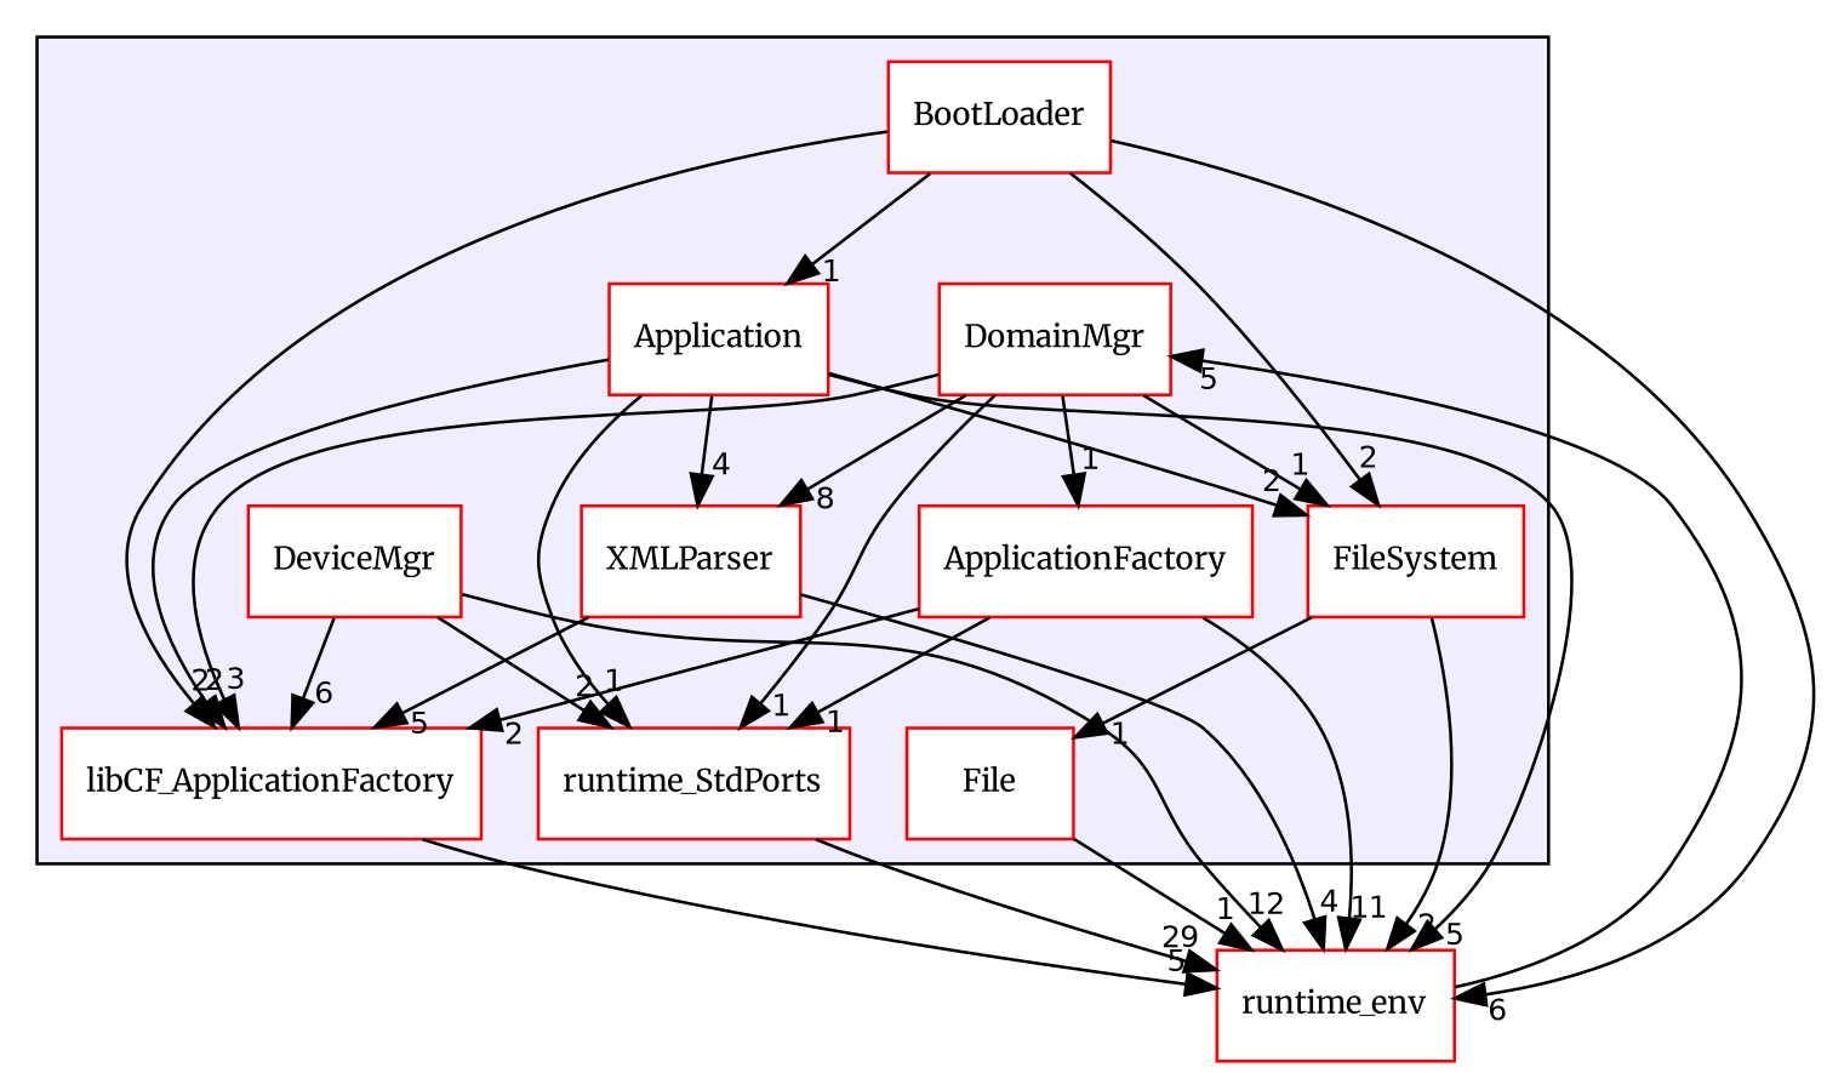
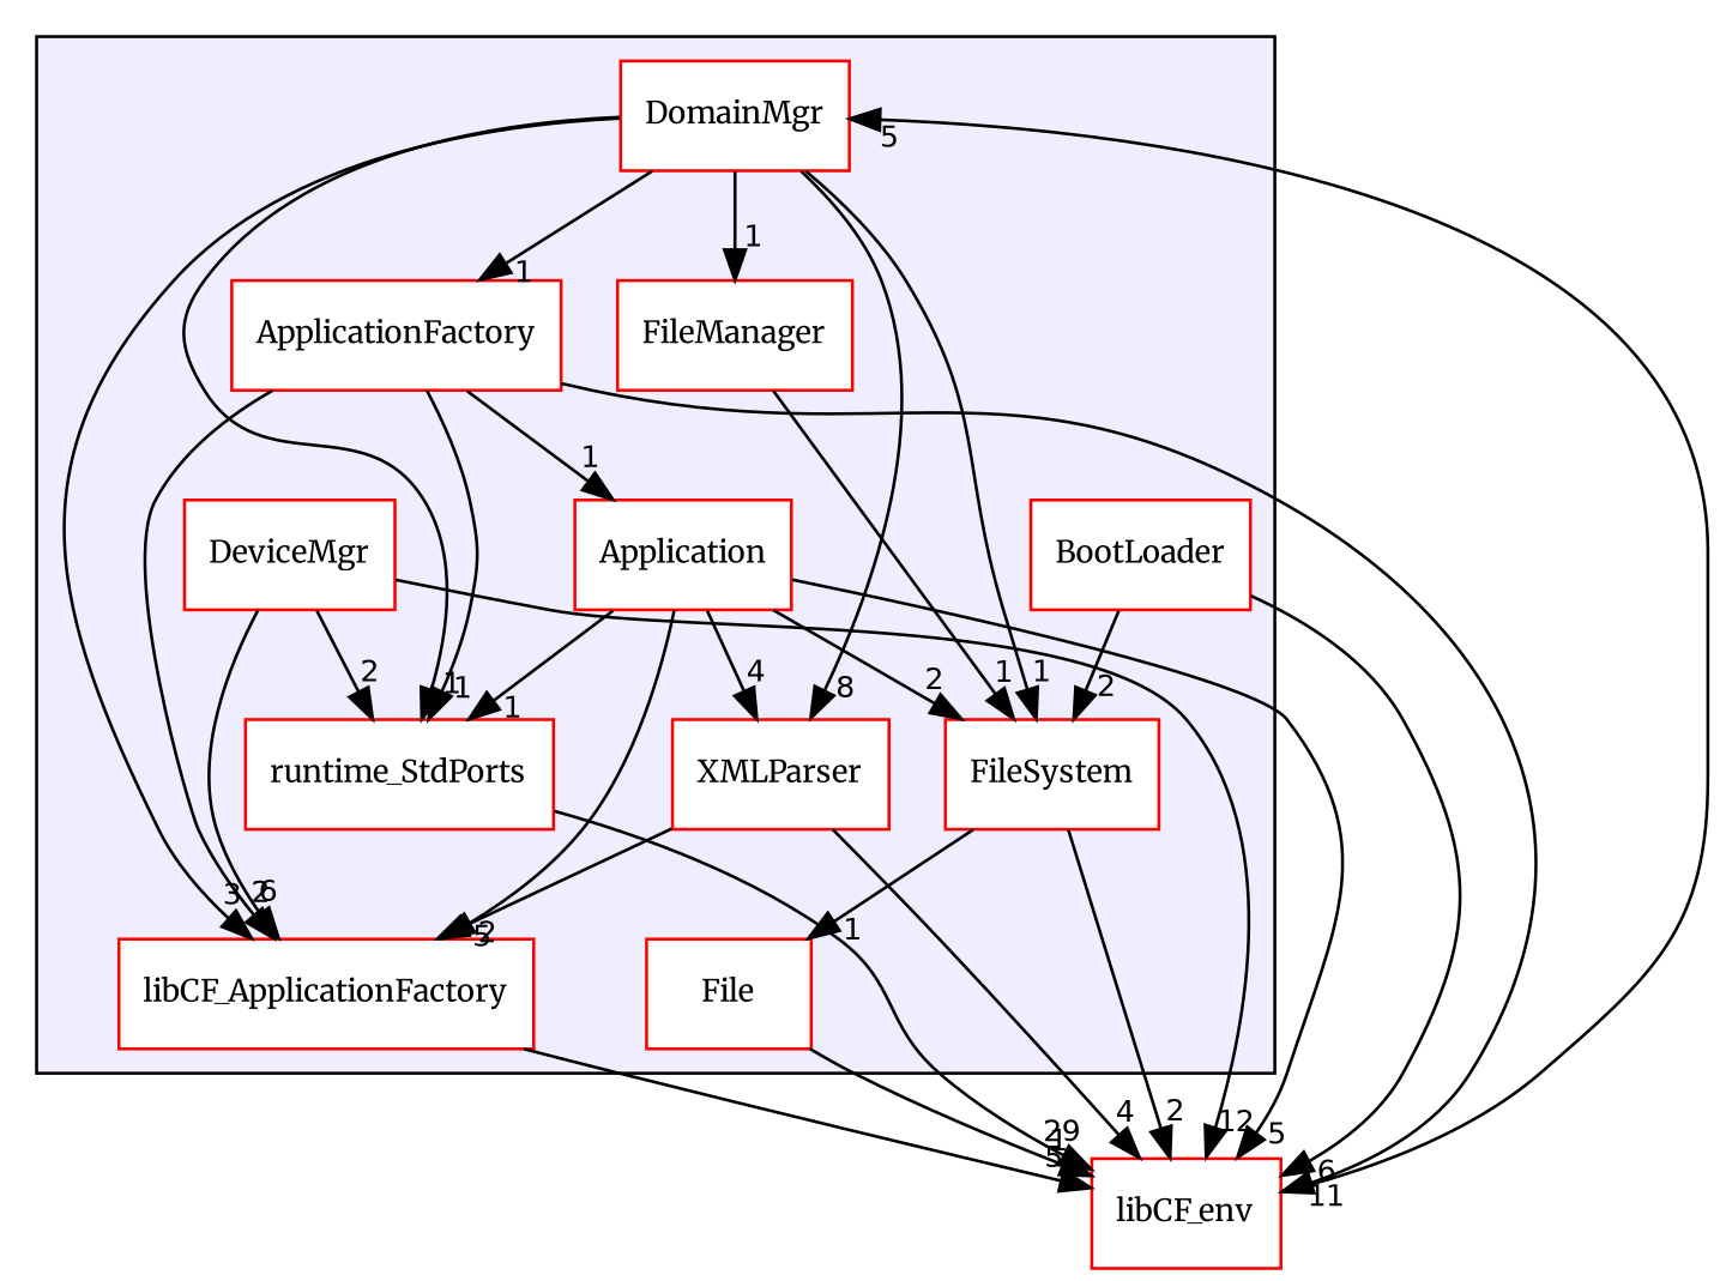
  digraph {
    compound=true
    fontname=Merriweather
    node [color=red fillcolor=white fontname=Merriweather fontsize=10 shape=box style=filled]
    edge [fontname=Merriweather headlabel=1 labeldistance=1.5 labelfontname=Helvetica labelfontsize=10]
    n1 [label=Application]
    n2 [label=ApplicationFactory]
    n3 [label=BootLoader]
    n4 [label=DeviceMgr]
    n5 [label=DomainMgr]
    n6 [label=File]
+   n7 [label=FileManager]
    n8 [label=FileSystem]
    n9 [label=runtime_StdPorts]
    n10 [label=libCF_ApplicationFactory]
    n11 [label=XMLParser]
-   n12 [label=runtime_env]
+   n12 [label=libCF_env]
    subgraph cluster_1 {
      bgcolor="#eeeeff"
      pencolor=black
      n1
      n2
      n3
      n4
      n5
      n6
+     n7
      n8
      n9
      n10
      n11
    }
    n1 -> n8 [headlabel=2]
    n1 -> n9
    n1 -> n10 [headlabel=2]
    n1 -> n11 [headlabel=4]
    n1 -> n12 [headlabel=5]
-   n3 -> n1
+   n2 -> n1
    n2 -> n9
    n2 -> n10 [headlabel=2]
    n2 -> n12 [headlabel=11]
    n3 -> n8 [headlabel=2]
-   n3 -> n10 [headlabel=2]
    n3 -> n12 [headlabel=6]
    n4 -> n9 [headlabel=2]
    n4 -> n10 [headlabel=6]
    n4 -> n12 [headlabel=12]
    n5 -> n2
+   n5 -> n7
    n5 -> n8
    n5 -> n9
    n5 -> n10 [headlabel=3]
    n5 -> n11 [headlabel=8]
    n6 -> n12
+   n7 -> n8
    n8 -> n6
    n8 -> n12 [headlabel=2]
    n9 -> n12 [headlabel=29]
    n10 -> n12 [headlabel=5]
    n11 -> n10 [headlabel=5]
    n11 -> n12 [headlabel=4]
    n12 -> n5 [headlabel=5]
  }
